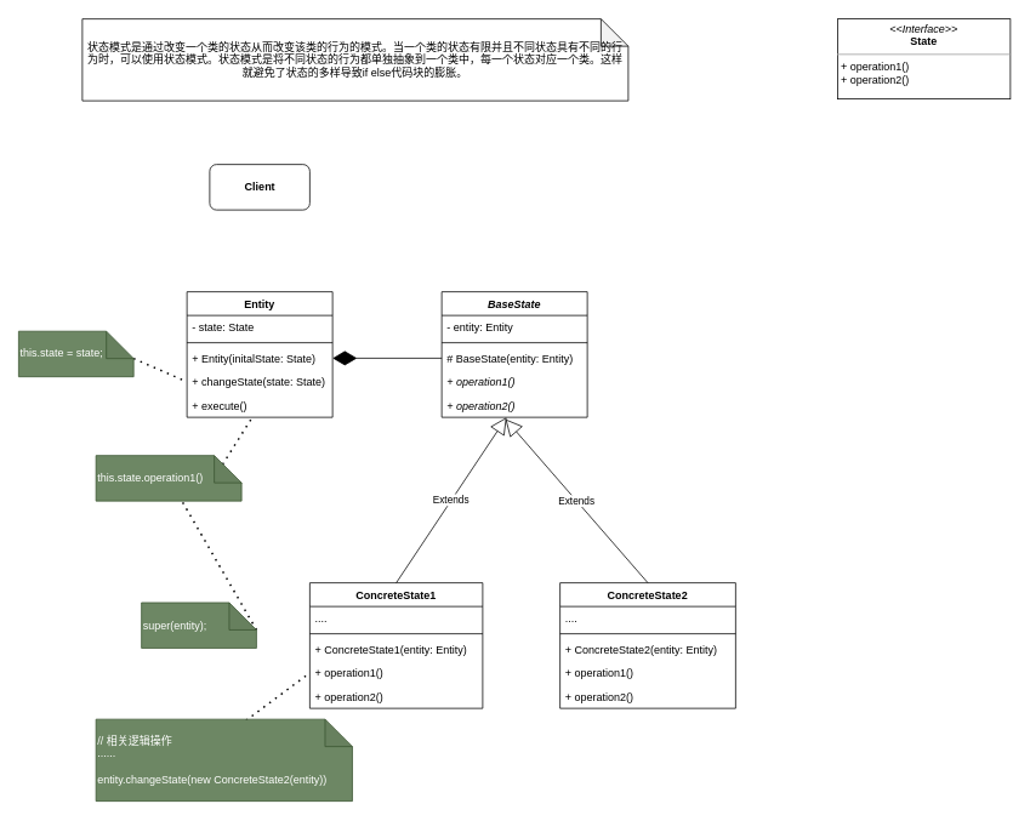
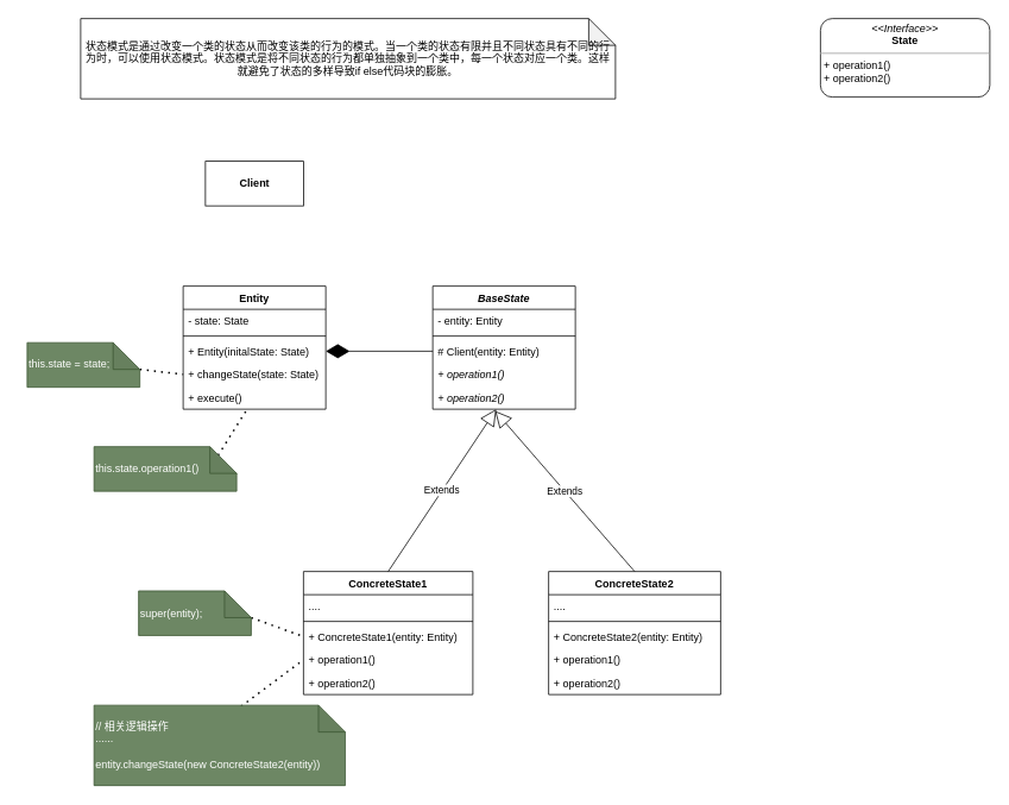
  <mxCell id="0" />
  <mxCell id="1" parent="0" />
  <mxCell id="2" value="状态模式是通过改变一个类的状态从而改变该类的行为的模式。当一个类的状态有限并且不同状态具有不同的行为时，可以使用状态模式。状态模式是将不同状态的行为都单独抽象到一个类中，每一个状态对应一个类。这样就避免了状态的多样导致if else代码块的膨胀。" style="shape=note;whiteSpace=wrap;html=1;backgroundOutline=1;darkOpacity=0.05;" parent="1" vertex="1"><mxGeometry x="90" y="20" width="600" height="90" as="geometry" /></mxCell>
- <mxCell id="3" value="&lt;p style=&quot;margin:0px;margin-top:4px;text-align:center;&quot;&gt;&lt;i&gt;&amp;lt;&amp;lt;Interface&amp;gt;&amp;gt;&lt;/i&gt;&lt;br&gt;&lt;b&gt;State&lt;/b&gt;&lt;/p&gt;&lt;hr size=&quot;1&quot;&gt;&lt;p style=&quot;margin:0px;margin-left:4px;&quot;&gt;&lt;span style=&quot;background-color: initial;&quot;&gt;+ operation1()&lt;/span&gt;&lt;br&gt;&lt;/p&gt;&lt;p style=&quot;margin:0px;margin-left:4px;&quot;&gt;+ operation2()&lt;/p&gt;" style="verticalAlign=top;align=left;overflow=fill;fontSize=12;fontFamily=Helvetica;html=1;" parent="1" vertex="1"><mxGeometry x="920" y="20" width="190" height="88" as="geometry" /></mxCell>
+ <mxCell id="3" value="&lt;p style=&quot;margin:0px;margin-top:4px;text-align:center;&quot;&gt;&lt;i&gt;&amp;lt;&amp;lt;Interface&amp;gt;&amp;gt;&lt;/i&gt;&lt;br&gt;&lt;b&gt;State&lt;/b&gt;&lt;/p&gt;&lt;hr size=&quot;1&quot;&gt;&lt;p style=&quot;margin:0px;margin-left:4px;&quot;&gt;&lt;span style=&quot;background-color: initial;&quot;&gt;+ operation1()&lt;/span&gt;&lt;br&gt;&lt;/p&gt;&lt;p style=&quot;margin:0px;margin-left:4px;&quot;&gt;+ operation2()&lt;/p&gt;" style="verticalAlign=top;align=left;overflow=fill;fontSize=12;fontFamily=Helvetica;html=1;rounded=1;" parent="1" vertex="1"><mxGeometry x="920" y="20" width="190" height="88" as="geometry" /></mxCell>
  <mxCell id="4" value="ConcreteState2" style="swimlane;fontStyle=1;align=center;verticalAlign=top;childLayout=stackLayout;horizontal=1;startSize=26;horizontalStack=0;resizeParent=1;resizeParentMax=0;resizeLast=0;collapsible=1;marginBottom=0;" parent="1" vertex="1"><mxGeometry x="615" y="640" width="193" height="138" as="geometry" /></mxCell>
  <mxCell id="5" value="...." style="text;strokeColor=none;fillColor=none;align=left;verticalAlign=top;spacingLeft=4;spacingRight=4;overflow=hidden;rotatable=0;points=[[0,0.5],[1,0.5]];portConstraint=eastwest;" parent="4" vertex="1"><mxGeometry y="26" width="193" height="26" as="geometry" /></mxCell>
  <mxCell id="6" value="" style="line;strokeWidth=1;fillColor=none;align=left;verticalAlign=middle;spacingTop=-1;spacingLeft=3;spacingRight=3;rotatable=0;labelPosition=right;points=[];portConstraint=eastwest;strokeColor=inherit;" parent="4" vertex="1"><mxGeometry y="52" width="193" height="8" as="geometry" /></mxCell>
  <mxCell id="7" value="+ ConcreteState2(entity: Entity)" style="text;strokeColor=none;fillColor=none;align=left;verticalAlign=top;spacingLeft=4;spacingRight=4;overflow=hidden;rotatable=0;points=[[0,0.5],[1,0.5]];portConstraint=eastwest;" parent="4" vertex="1"><mxGeometry y="60" width="193" height="26" as="geometry" /></mxCell>
  <mxCell id="8" value="+ operation1()" style="text;strokeColor=none;fillColor=none;align=left;verticalAlign=top;spacingLeft=4;spacingRight=4;overflow=hidden;rotatable=0;points=[[0,0.5],[1,0.5]];portConstraint=eastwest;" parent="4" vertex="1"><mxGeometry y="86" width="193" height="26" as="geometry" /></mxCell>
  <mxCell id="9" value="+ operation2()" style="text;strokeColor=none;fillColor=none;align=left;verticalAlign=top;spacingLeft=4;spacingRight=4;overflow=hidden;rotatable=0;points=[[0,0.5],[1,0.5]];portConstraint=eastwest;" parent="4" vertex="1"><mxGeometry y="112" width="193" height="26" as="geometry" /></mxCell>
  <mxCell id="10" value="Entity" style="swimlane;fontStyle=1;align=center;verticalAlign=top;childLayout=stackLayout;horizontal=1;startSize=26;horizontalStack=0;resizeParent=1;resizeParentMax=0;resizeLast=0;collapsible=1;marginBottom=0;" parent="1" vertex="1"><mxGeometry x="205" y="320" width="160" height="138" as="geometry" /></mxCell>
  <mxCell id="11" value="- state: State" style="text;strokeColor=none;fillColor=none;align=left;verticalAlign=top;spacingLeft=4;spacingRight=4;overflow=hidden;rotatable=0;points=[[0,0.5],[1,0.5]];portConstraint=eastwest;" parent="10" vertex="1"><mxGeometry y="26" width="160" height="26" as="geometry" /></mxCell>
  <mxCell id="12" value="" style="line;strokeWidth=1;fillColor=none;align=left;verticalAlign=middle;spacingTop=-1;spacingLeft=3;spacingRight=3;rotatable=0;labelPosition=right;points=[];portConstraint=eastwest;strokeColor=inherit;" parent="10" vertex="1"><mxGeometry y="52" width="160" height="8" as="geometry" /></mxCell>
  <mxCell id="13" value="+ Entity(initalState: State)" style="text;strokeColor=none;fillColor=none;align=left;verticalAlign=top;spacingLeft=4;spacingRight=4;overflow=hidden;rotatable=0;points=[[0,0.5],[1,0.5]];portConstraint=eastwest;" parent="10" vertex="1"><mxGeometry y="60" width="160" height="26" as="geometry" /></mxCell>
  <mxCell id="14" value="+ changeState(state: State)" style="text;strokeColor=none;fillColor=none;align=left;verticalAlign=top;spacingLeft=4;spacingRight=4;overflow=hidden;rotatable=0;points=[[0,0.5],[1,0.5]];portConstraint=eastwest;" parent="10" vertex="1"><mxGeometry y="86" width="160" height="26" as="geometry" /></mxCell>
  <mxCell id="15" value="+ execute()" style="text;strokeColor=none;fillColor=none;align=left;verticalAlign=top;spacingLeft=4;spacingRight=4;overflow=hidden;rotatable=0;points=[[0,0.5],[1,0.5]];portConstraint=eastwest;" parent="10" vertex="1"><mxGeometry y="112" width="160" height="26" as="geometry" /></mxCell>
  <mxCell id="16" value="ConcreteState1" style="swimlane;fontStyle=1;align=center;verticalAlign=top;childLayout=stackLayout;horizontal=1;startSize=26;horizontalStack=0;resizeParent=1;resizeParentMax=0;resizeLast=0;collapsible=1;marginBottom=0;" parent="1" vertex="1"><mxGeometry x="340" y="640" width="190" height="138" as="geometry" /></mxCell>
  <mxCell id="17" value="...." style="text;strokeColor=none;fillColor=none;align=left;verticalAlign=top;spacingLeft=4;spacingRight=4;overflow=hidden;rotatable=0;points=[[0,0.5],[1,0.5]];portConstraint=eastwest;" parent="16" vertex="1"><mxGeometry y="26" width="190" height="26" as="geometry" /></mxCell>
  <mxCell id="18" value="" style="line;strokeWidth=1;fillColor=none;align=left;verticalAlign=middle;spacingTop=-1;spacingLeft=3;spacingRight=3;rotatable=0;labelPosition=right;points=[];portConstraint=eastwest;strokeColor=inherit;" parent="16" vertex="1"><mxGeometry y="52" width="190" height="8" as="geometry" /></mxCell>
  <mxCell id="19" value="+ ConcreteState1(entity: Entity)" style="text;strokeColor=none;fillColor=none;align=left;verticalAlign=top;spacingLeft=4;spacingRight=4;overflow=hidden;rotatable=0;points=[[0,0.5],[1,0.5]];portConstraint=eastwest;" parent="16" vertex="1"><mxGeometry y="60" width="190" height="26" as="geometry" /></mxCell>
  <mxCell id="20" value="+ operation1()" style="text;strokeColor=none;fillColor=none;align=left;verticalAlign=top;spacingLeft=4;spacingRight=4;overflow=hidden;rotatable=0;points=[[0,0.5],[1,0.5]];portConstraint=eastwest;" parent="16" vertex="1"><mxGeometry y="86" width="190" height="26" as="geometry" /></mxCell>
  <mxCell id="21" value="+ operation2()" style="text;strokeColor=none;fillColor=none;align=left;verticalAlign=top;spacingLeft=4;spacingRight=4;overflow=hidden;rotatable=0;points=[[0,0.5],[1,0.5]];portConstraint=eastwest;" parent="16" vertex="1"><mxGeometry y="112" width="190" height="26" as="geometry" /></mxCell>
  <mxCell id="22" value="BaseState" style="swimlane;fontStyle=3;align=center;verticalAlign=top;childLayout=stackLayout;horizontal=1;startSize=26;horizontalStack=0;resizeParent=1;resizeParentMax=0;resizeLast=0;collapsible=1;marginBottom=0;" parent="1" vertex="1"><mxGeometry x="485" y="320" width="160" height="138" as="geometry" /></mxCell>
  <mxCell id="23" value="- entity: Entity" style="text;strokeColor=none;fillColor=none;align=left;verticalAlign=top;spacingLeft=4;spacingRight=4;overflow=hidden;rotatable=0;points=[[0,0.5],[1,0.5]];portConstraint=eastwest;" parent="22" vertex="1"><mxGeometry y="26" width="160" height="26" as="geometry" /></mxCell>
  <mxCell id="24" value="" style="line;strokeWidth=1;fillColor=none;align=left;verticalAlign=middle;spacingTop=-1;spacingLeft=3;spacingRight=3;rotatable=0;labelPosition=right;points=[];portConstraint=eastwest;strokeColor=inherit;" parent="22" vertex="1"><mxGeometry y="52" width="160" height="8" as="geometry" /></mxCell>
- <mxCell id="25" value="# BaseState(entity: Entity)" style="text;strokeColor=none;fillColor=none;align=left;verticalAlign=top;spacingLeft=4;spacingRight=4;overflow=hidden;rotatable=0;points=[[0,0.5],[1,0.5]];portConstraint=eastwest;fontStyle=0" parent="22" vertex="1"><mxGeometry y="60" width="160" height="26" as="geometry" /></mxCell>
+ <mxCell id="25" value="# Client(entity: Entity)" style="text;strokeColor=none;fillColor=none;align=left;verticalAlign=top;spacingLeft=4;spacingRight=4;overflow=hidden;rotatable=0;points=[[0,0.5],[1,0.5]];portConstraint=eastwest;fontStyle=0" parent="22" vertex="1"><mxGeometry y="60" width="160" height="26" as="geometry" /></mxCell>
  <mxCell id="26" value="+ operation1()" style="text;strokeColor=none;fillColor=none;align=left;verticalAlign=top;spacingLeft=4;spacingRight=4;overflow=hidden;rotatable=0;points=[[0,0.5],[1,0.5]];portConstraint=eastwest;fontStyle=2" parent="22" vertex="1"><mxGeometry y="86" width="160" height="26" as="geometry" /></mxCell>
  <mxCell id="27" value="+ operation2()" style="text;strokeColor=none;fillColor=none;align=left;verticalAlign=top;spacingLeft=4;spacingRight=4;overflow=hidden;rotatable=0;points=[[0,0.5],[1,0.5]];portConstraint=eastwest;fontStyle=2" parent="22" vertex="1"><mxGeometry y="112" width="160" height="26" as="geometry" /></mxCell>
  <mxCell id="28" value="Extends" style="endArrow=block;endSize=16;endFill=0;html=1;rounded=0;exitX=0.5;exitY=0;exitDx=0;exitDy=0;" parent="1" source="16" target="27" edge="1"><mxGeometry width="160" relative="1" as="geometry"><mxPoint x="485" y="540" as="sourcePoint" /><mxPoint x="645" y="540" as="targetPoint" /></mxGeometry></mxCell>
  <mxCell id="29" value="Extends" style="endArrow=block;endSize=16;endFill=0;html=1;rounded=0;exitX=0.5;exitY=0;exitDx=0;exitDy=0;" parent="1" source="4" edge="1"><mxGeometry width="160" relative="1" as="geometry"><mxPoint x="445" y="650" as="sourcePoint" /><mxPoint x="555" y="460" as="targetPoint" /></mxGeometry></mxCell>
- <mxCell id="30" value="Client" style="html=1;fontStyle=1;rounded=1;" parent="1" vertex="1"><mxGeometry x="230" y="180" width="110" height="50" as="geometry" /></mxCell>
- <mxCell id="31" value="" style="endArrow=none;dashed=1;html=1;dashPattern=1 3;strokeWidth=2;rounded=0;exitX=0;exitY=0;exitDx=126.4;exitDy=30;exitPerimeter=0;" edge="1" source="32" parent="1" target="38"><mxGeometry width="50" height="50" relative="1" as="geometry"><mxPoint x="151.4" y="681.79" as="sourcePoint" /><mxPoint x="115" y="640" as="targetPoint" /></mxGeometry></mxCell>
+ <mxCell id="30" value="Client" style="html=1;fontStyle=1" parent="1" vertex="1"><mxGeometry x="230" y="180" width="110" height="50" as="geometry" /></mxCell>
+ <mxCell id="31" value="" style="endArrow=none;dashed=1;html=1;dashPattern=1 3;strokeWidth=2;rounded=0;entryX=0;entryY=0.5;entryDx=0;entryDy=0;exitX=0;exitY=0;exitDx=126.4;exitDy=30;exitPerimeter=0;" edge="1" source="32" parent="1" target="19"><mxGeometry width="50" height="50" relative="1" as="geometry"><mxPoint x="151.4" y="681.79" as="sourcePoint" /><mxPoint x="115" y="640" as="targetPoint" /></mxGeometry></mxCell>
  <mxCell id="32" value="super(entity);" style="shape=note;whiteSpace=wrap;html=1;backgroundOutline=1;darkOpacity=0.05;align=left;fillColor=#6d8764;fontColor=#ffffff;strokeColor=#3A5431;" vertex="1" parent="1"><mxGeometry x="155" y="661.79" width="126.4" height="50" as="geometry" /></mxCell>
  <mxCell id="33" value="" style="endArrow=none;dashed=1;html=1;dashPattern=1 3;strokeWidth=2;rounded=0;entryX=0;entryY=0.5;entryDx=0;entryDy=0;exitX=0;exitY=0;exitDx=126.4;exitDy=30;exitPerimeter=0;" edge="1" parent="1" source="34" target="20"><mxGeometry width="50" height="50" relative="1" as="geometry"><mxPoint x="141.4" y="780" as="sourcePoint" /><mxPoint x="330" y="811.21" as="targetPoint" /></mxGeometry></mxCell>
  <mxCell id="34" value="// 相关逻辑操作&lt;br&gt;......&lt;br&gt;&lt;br&gt;entity.changeState(new ConcreteState2(entity))" style="shape=note;whiteSpace=wrap;html=1;backgroundOutline=1;darkOpacity=0.05;align=left;fillColor=#6d8764;fontColor=#ffffff;strokeColor=#3A5431;" vertex="1" parent="1"><mxGeometry x="105" y="790" width="281.8" height="90" as="geometry" /></mxCell>
  <mxCell id="35" value="" style="endArrow=none;dashed=1;html=1;dashPattern=1 3;strokeWidth=2;rounded=0;entryX=0;entryY=0.5;entryDx=0;entryDy=0;exitX=0;exitY=0;exitDx=126.4;exitDy=30;exitPerimeter=0;" edge="1" parent="1" source="36" target="14"><mxGeometry width="50" height="50" relative="1" as="geometry"><mxPoint x="16.4" y="383.4" as="sourcePoint" /><mxPoint x="205" y="414.61" as="targetPoint" /></mxGeometry></mxCell>
- <mxCell id="36" value="this.state = state;" style="shape=note;whiteSpace=wrap;html=1;backgroundOutline=1;darkOpacity=0.05;align=left;fillColor=#6d8764;fontColor=#ffffff;strokeColor=#3A5431;" vertex="1" parent="1"><mxGeometry x="20" y="363.4" width="126.4" height="50" as="geometry" /></mxCell>
+ <mxCell id="36" value="this.state = state;" style="shape=note;whiteSpace=wrap;html=1;backgroundOutline=1;darkOpacity=0.05;align=left;fillColor=#6d8764;fontColor=#ffffff;strokeColor=#3A5431;" vertex="1" parent="1"><mxGeometry x="30" y="383.4" width="126.4" height="50" as="geometry" /></mxCell>
  <mxCell id="37" value="" style="endArrow=none;dashed=1;html=1;dashPattern=1 3;strokeWidth=2;rounded=0;exitX=0;exitY=0;exitDx=126.4;exitDy=30;exitPerimeter=0;" edge="1" parent="1" source="38" target="15"><mxGeometry width="50" height="50" relative="1" as="geometry"><mxPoint x="41.4" y="530" as="sourcePoint" /><mxPoint x="230" y="565.6" as="targetPoint" /></mxGeometry></mxCell>
  <mxCell id="38" value="this.state.operation1()" style="shape=note;whiteSpace=wrap;html=1;backgroundOutline=1;darkOpacity=0.05;align=left;fillColor=#6d8764;fontColor=#ffffff;strokeColor=#3A5431;" vertex="1" parent="1"><mxGeometry x="105" y="500" width="160" height="50" as="geometry" /></mxCell>
  <mxCell id="39" value="" style="endArrow=diamondThin;endFill=1;endSize=24;html=1;rounded=0;exitX=0;exitY=0.5;exitDx=0;exitDy=0;entryX=1;entryY=0.5;entryDx=0;entryDy=0;" edge="1" parent="1" source="25" target="13"><mxGeometry width="160" relative="1" as="geometry"><mxPoint x="340" y="510" as="sourcePoint" /><mxPoint x="500" y="510" as="targetPoint" /></mxGeometry></mxCell>
